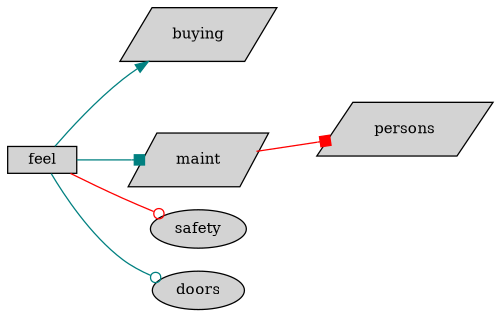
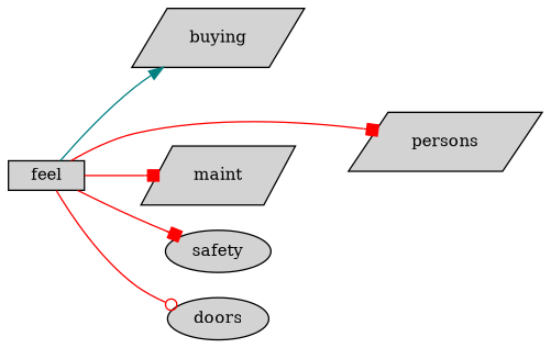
  digraph {
    rankdir=LR
    node [align=left fontsize=12 ranksep=0.1 shape=parallelogram style=filled]
    edge [arrowhead=box color=teal]
    feel [height=0.2 shape=box]
    buying [height=0.2]
    persons [height=0.2]
    maint [height=0.2]
    safety [height=0.2 shape=ellipse]
    doors [height=0.2 shape=ellipse]
    feel -> buying [arrowhead=normal]
-   maint -> persons [color=red]
-   feel -> maint
-   feel -> safety [arrowhead=odot color=red]
-   feel -> doors [arrowhead=odot]
+   feel -> persons [color=red]
+   feel -> maint [color=red]
+   feel -> safety [color=red]
+   feel -> doors [arrowhead=odot color=red]
  }
